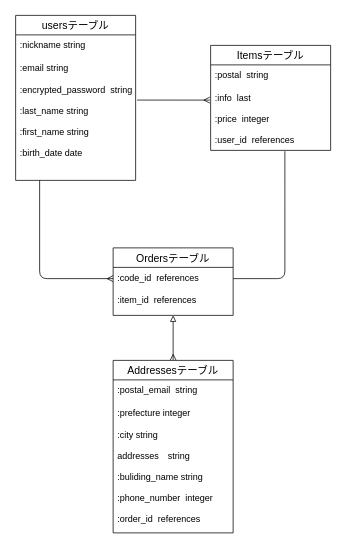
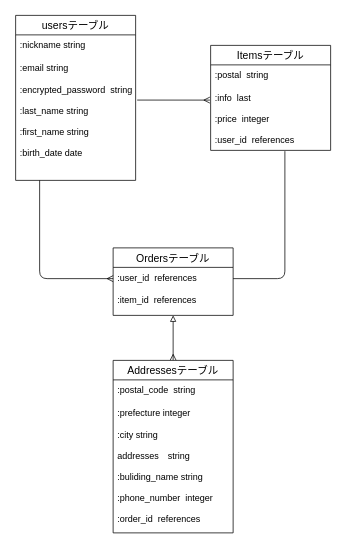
  <mxCell id="0" />
  <mxCell id="1" parent="0" />
  <mxCell id="2" value="usersテーブル" style="swimlane;fontStyle=0;childLayout=stackLayout;horizontal=1;startSize=26;horizontalStack=0;resizeParent=1;resizeParentMax=0;resizeLast=0;collapsible=1;marginBottom=0;align=center;fontSize=14;" vertex="1" parent="1"><mxGeometry x="20" y="20" width="160" height="220" as="geometry" /></mxCell>
  <mxCell id="3" value=":nickname string" style="text;strokeColor=none;fillColor=none;spacingLeft=4;spacingRight=4;overflow=hidden;rotatable=0;points=[[0,0.5],[1,0.5]];portConstraint=eastwest;fontSize=12;" vertex="1" parent="2"><mxGeometry y="26" width="160" height="30" as="geometry" /></mxCell>
  <mxCell id="4" value=":email string" style="text;strokeColor=none;fillColor=none;spacingLeft=4;spacingRight=4;overflow=hidden;rotatable=0;points=[[0,0.5],[1,0.5]];portConstraint=eastwest;fontSize=12;" vertex="1" parent="2"><mxGeometry y="56" width="160" height="30" as="geometry" /></mxCell>
  <mxCell id="5" value=":encrypted_password  string&#10;&#10;:last_name string&#10;&#10;:first_name string&#10;&#10;:birth_date date" style="text;strokeColor=none;fillColor=none;spacingLeft=4;spacingRight=4;overflow=hidden;rotatable=0;points=[[0,0.5],[1,0.5]];portConstraint=eastwest;fontSize=12;" vertex="1" parent="2"><mxGeometry y="86" width="160" height="134" as="geometry" /></mxCell>
  <mxCell id="6" value="Itemsテーブル" style="swimlane;fontStyle=0;childLayout=stackLayout;horizontal=1;startSize=26;horizontalStack=0;resizeParent=1;resizeParentMax=0;resizeLast=0;collapsible=1;marginBottom=0;align=center;fontSize=14;" vertex="1" parent="1"><mxGeometry x="280" y="60" width="160" height="140" as="geometry" /></mxCell>
  <mxCell id="7" value=":postal  string" style="text;strokeColor=none;fillColor=none;spacingLeft=4;spacingRight=4;overflow=hidden;rotatable=0;points=[[0,0.5],[1,0.5]];portConstraint=eastwest;fontSize=12;" vertex="1" parent="6"><mxGeometry y="26" width="160" height="30" as="geometry" /></mxCell>
  <mxCell id="8" value=":info  last&#10;&#10;:price  integer&#10;&#10;:user_id  references&#10;" style="text;strokeColor=none;fillColor=none;spacingLeft=4;spacingRight=4;overflow=hidden;rotatable=0;points=[[0,0.5],[1,0.5]];portConstraint=eastwest;fontSize=12;" vertex="1" parent="6"><mxGeometry y="56" width="160" height="84" as="geometry" /></mxCell>
  <mxCell id="9" style="edgeStyle=none;html=1;exitX=1.013;exitY=0.201;exitDx=0;exitDy=0;endArrow=ERmany;endFill=0;exitPerimeter=0;entryX=-0.006;entryY=0.202;entryDx=0;entryDy=0;entryPerimeter=0;" edge="1" parent="1" source="5" target="8"><mxGeometry relative="1" as="geometry"><mxPoint x="270" y="133" as="targetPoint" /></mxGeometry></mxCell>
  <mxCell id="10" value="Ordersテーブル" style="swimlane;fontStyle=0;childLayout=stackLayout;horizontal=1;startSize=26;horizontalStack=0;resizeParent=1;resizeParentMax=0;resizeLast=0;collapsible=1;marginBottom=0;align=center;fontSize=14;" vertex="1" parent="1"><mxGeometry x="150" y="330" width="160" height="90" as="geometry" /></mxCell>
- <mxCell id="11" value=":code_id  references&#10;         &#10;  " style="text;strokeColor=none;fillColor=none;spacingLeft=4;spacingRight=4;overflow=hidden;rotatable=0;points=[[0,0.5],[1,0.5]];portConstraint=eastwest;fontSize=12;" vertex="1" parent="10"><mxGeometry y="26" width="160" height="30" as="geometry" /></mxCell>
+ <mxCell id="11" value=":user_id  references&#10;         &#10;  " style="text;strokeColor=none;fillColor=none;spacingLeft=4;spacingRight=4;overflow=hidden;rotatable=0;points=[[0,0.5],[1,0.5]];portConstraint=eastwest;fontSize=12;" vertex="1" parent="10"><mxGeometry y="26" width="160" height="30" as="geometry" /></mxCell>
  <mxCell id="12" value=":item_id  references" style="text;strokeColor=none;fillColor=none;spacingLeft=4;spacingRight=4;overflow=hidden;rotatable=0;points=[[0,0.5],[1,0.5]];portConstraint=eastwest;fontSize=12;" vertex="1" parent="10"><mxGeometry y="56" width="160" height="34" as="geometry" /></mxCell>
  <mxCell id="13" style="edgeStyle=none;html=1;exitX=0.5;exitY=0;exitDx=0;exitDy=0;endArrow=ERmany;endFill=0;entryX=0.5;entryY=0;entryDx=0;entryDy=0;" edge="1" parent="1" source="15" target="15"><mxGeometry relative="1" as="geometry"><mxPoint x="230" y="420" as="targetPoint" /></mxGeometry></mxCell>
  <mxCell id="14" style="edgeStyle=none;html=1;exitX=0.5;exitY=0;exitDx=0;exitDy=0;endArrow=block;endFill=0;startArrow=ERmany;startFill=0;" edge="1" parent="1" source="15" target="12"><mxGeometry relative="1" as="geometry" /></mxCell>
  <mxCell id="15" value="Addressesテーブル" style="swimlane;fontStyle=0;childLayout=stackLayout;horizontal=1;startSize=26;horizontalStack=0;resizeParent=1;resizeParentMax=0;resizeLast=0;collapsible=1;marginBottom=0;align=center;fontSize=14;" vertex="1" parent="1"><mxGeometry x="150" y="480" width="160" height="230" as="geometry" /></mxCell>
- <mxCell id="16" value=":postal_email  string" style="text;strokeColor=none;fillColor=none;spacingLeft=4;spacingRight=4;overflow=hidden;rotatable=0;points=[[0,0.5],[1,0.5]];portConstraint=eastwest;fontSize=12;" vertex="1" parent="15"><mxGeometry y="26" width="160" height="30" as="geometry" /></mxCell>
+ <mxCell id="16" value=":postal_code  string" style="text;strokeColor=none;fillColor=none;spacingLeft=4;spacingRight=4;overflow=hidden;rotatable=0;points=[[0,0.5],[1,0.5]];portConstraint=eastwest;fontSize=12;" vertex="1" parent="15"><mxGeometry y="26" width="160" height="30" as="geometry" /></mxCell>
  <mxCell id="17" value=":prefecture integer" style="text;strokeColor=none;fillColor=none;spacingLeft=4;spacingRight=4;overflow=hidden;rotatable=0;points=[[0,0.5],[1,0.5]];portConstraint=eastwest;fontSize=12;" vertex="1" parent="15"><mxGeometry y="56" width="160" height="30" as="geometry" /></mxCell>
  <mxCell id="18" value=":city string&#10;&#10;addresses　string&#10;&#10;:buliding_name string&#10;&#10;:phone_number  integer&#10;&#10;:order_id  references" style="text;strokeColor=none;fillColor=none;spacingLeft=4;spacingRight=4;overflow=hidden;rotatable=0;points=[[0,0.5],[1,0.5]];portConstraint=eastwest;fontSize=12;" vertex="1" parent="15"><mxGeometry y="86" width="160" height="144" as="geometry" /></mxCell>
  <mxCell id="19" style="html=1;exitX=0;exitY=0.5;exitDx=0;exitDy=0;startArrow=ERmany;startFill=0;endArrow=none;endFill=0;entryX=0.2;entryY=1;entryDx=0;entryDy=0;entryPerimeter=0;elbow=vertical;" edge="1" parent="1" source="11" target="5"><mxGeometry relative="1" as="geometry"><mxPoint x="50" y="371" as="targetPoint" /><Array as="points"><mxPoint x="52" y="371" /></Array></mxGeometry></mxCell>
  <mxCell id="20" style="edgeStyle=none;html=1;exitX=1;exitY=0.5;exitDx=0;exitDy=0;entryX=0.619;entryY=1.012;entryDx=0;entryDy=0;entryPerimeter=0;startArrow=none;startFill=0;endArrow=none;endFill=0;elbow=vertical;" edge="1" parent="1" source="11" target="8"><mxGeometry relative="1" as="geometry"><Array as="points"><mxPoint x="379" y="371" /></Array></mxGeometry></mxCell>
